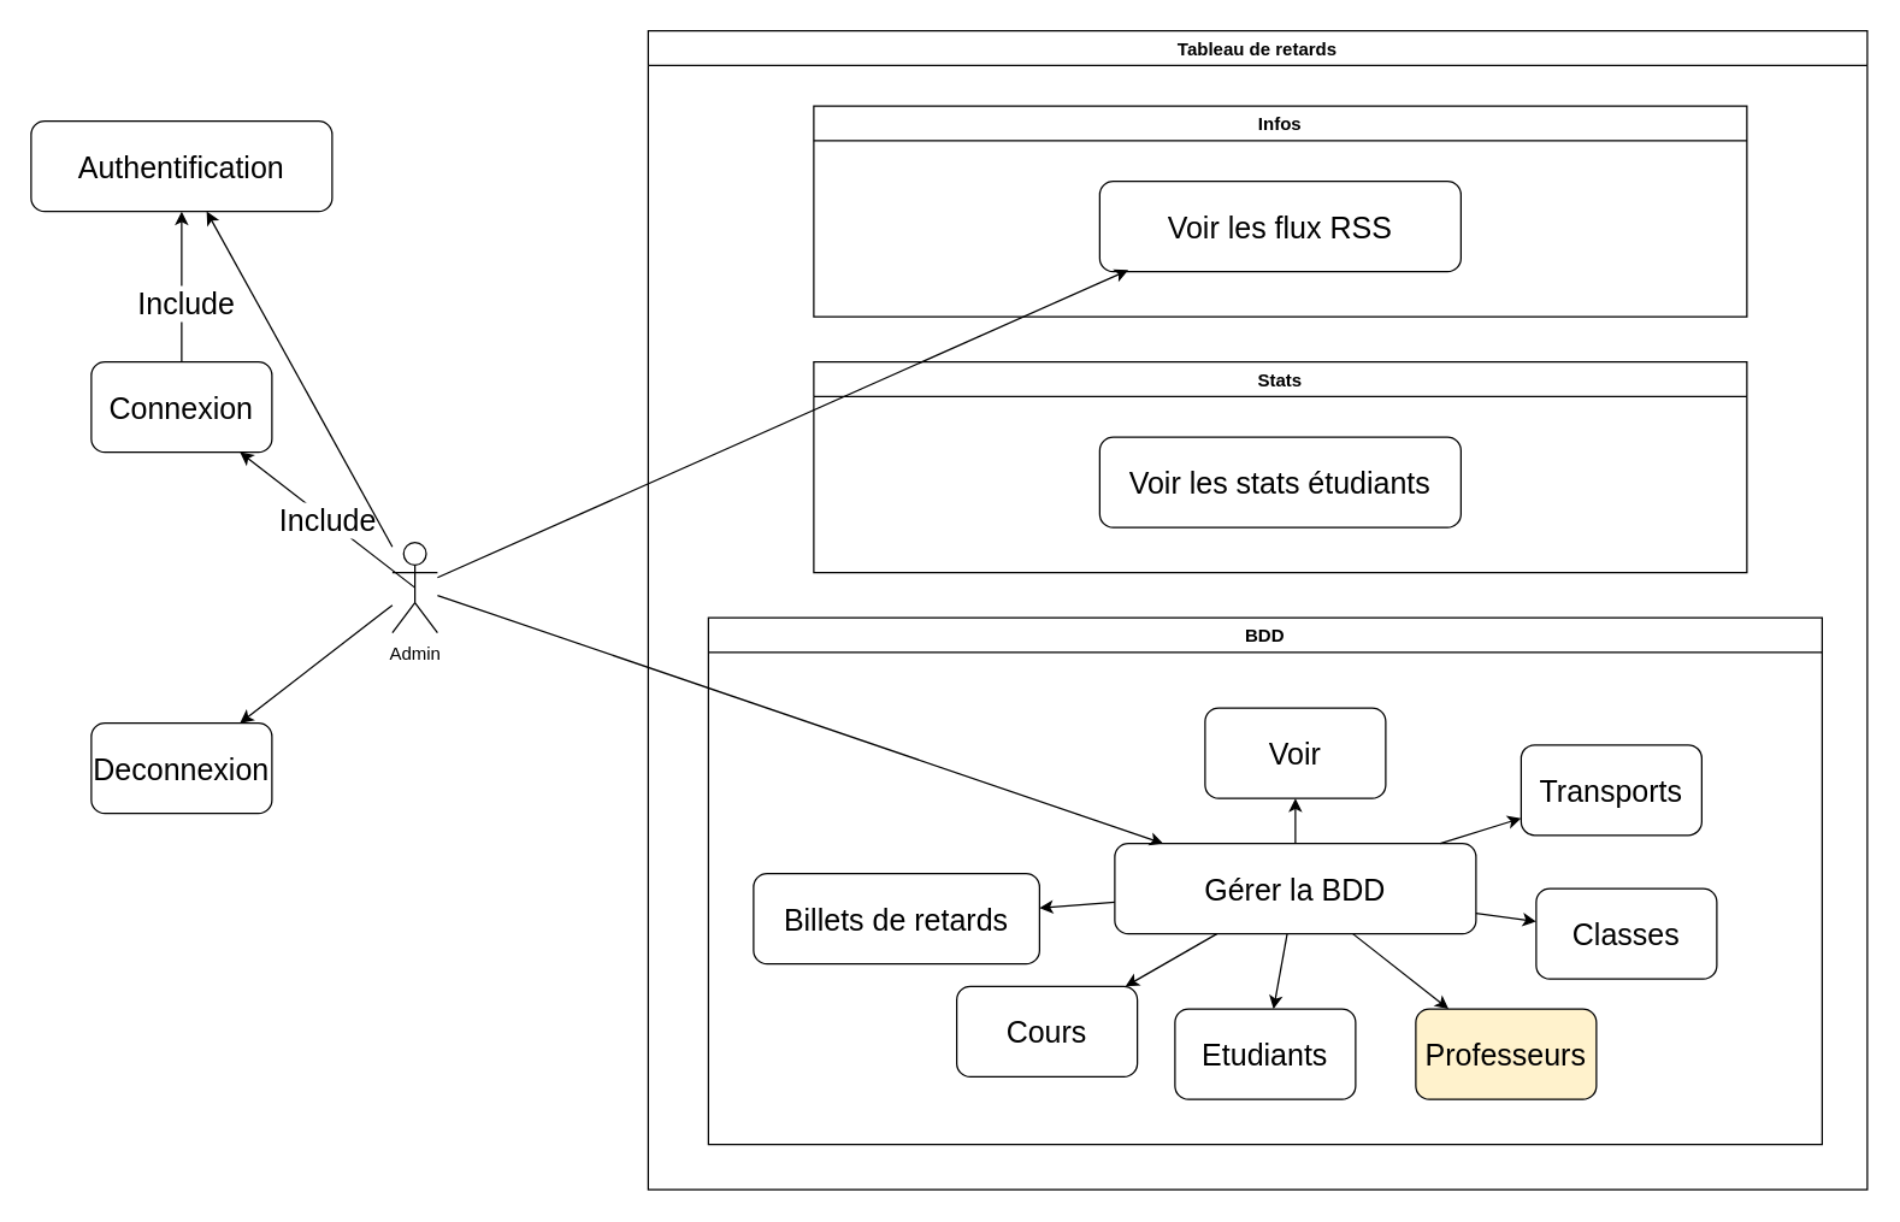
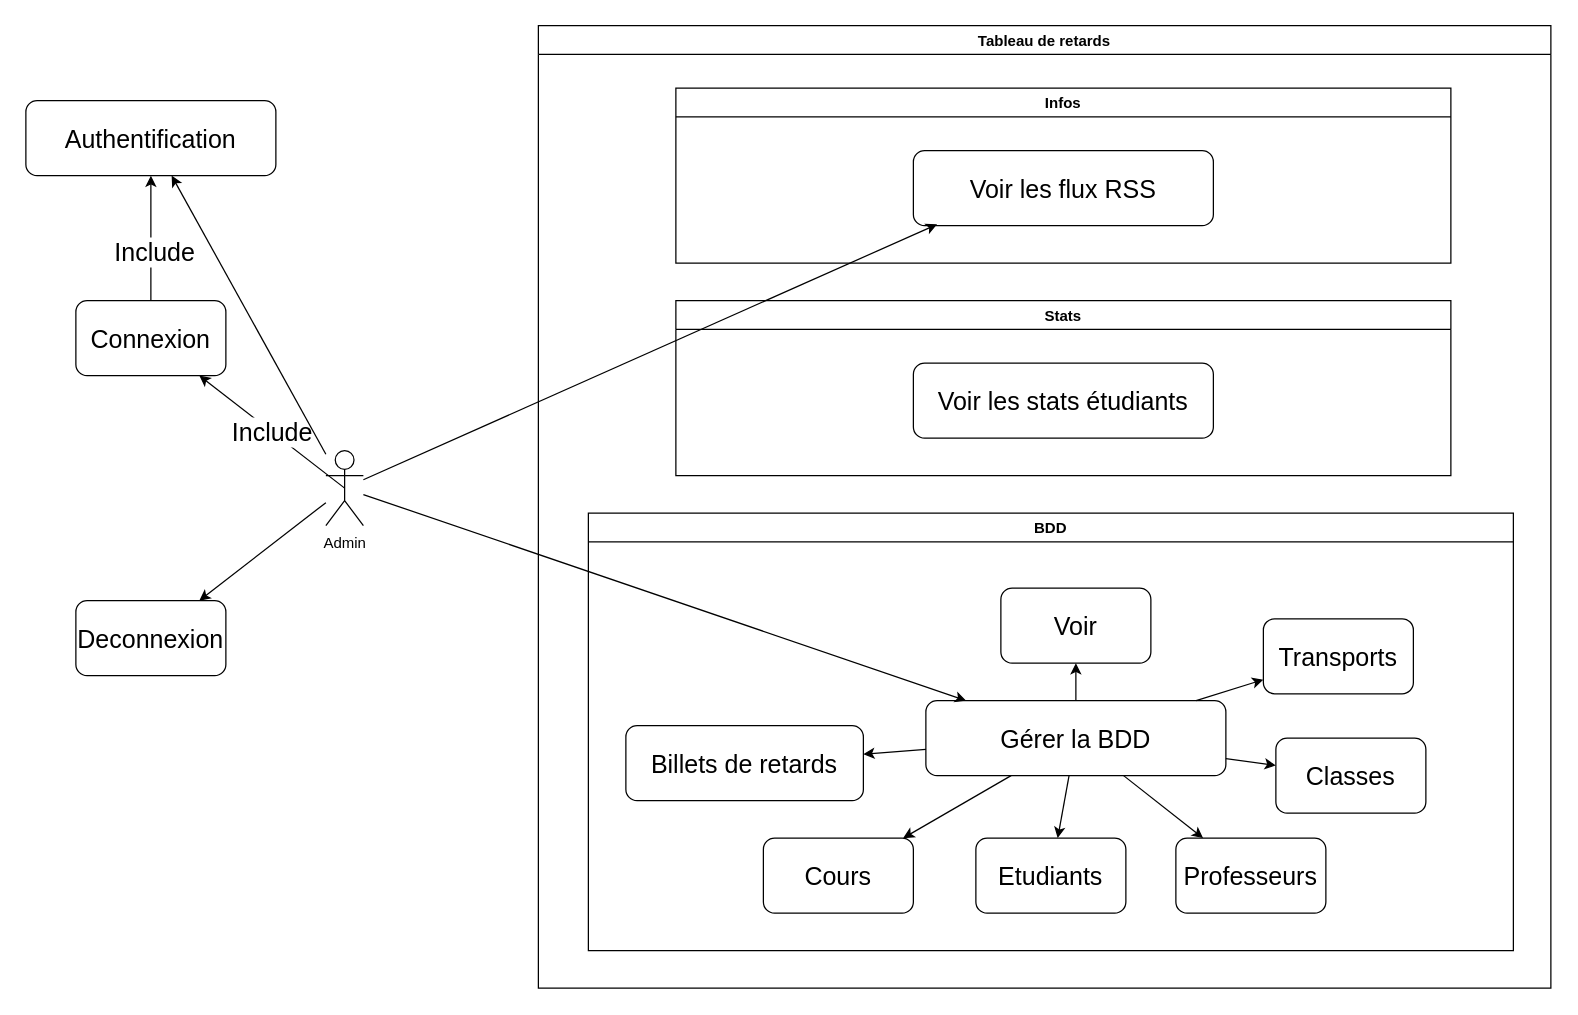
  <mxCell id="0" />
  <mxCell id="1" parent="0" />
  <mxCell id="2" value="&lt;div&gt;Admin&lt;/div&gt;" style="shape=umlActor;verticalLabelPosition=bottom;verticalAlign=top;html=1;outlineConnect=0;" parent="1" vertex="1"><mxGeometry x="260" y="360" width="30" height="60" as="geometry" /></mxCell>
  <mxCell id="3" value="" style="edgeStyle=orthogonalEdgeStyle;rounded=0;orthogonalLoop=1;jettySize=auto;html=1;fontSize=20;" parent="1" source="5" target="6" edge="1"><mxGeometry relative="1" as="geometry" /></mxCell>
  <mxCell id="4" value="Include" style="edgeLabel;html=1;align=center;verticalAlign=middle;resizable=0;points=[];fontSize=20;" parent="3" vertex="1" connectable="0"><mxGeometry x="-0.2" y="-2" relative="1" as="geometry"><mxPoint as="offset" /></mxGeometry></mxCell>
  <mxCell id="5" value="&lt;div align=&quot;justify&quot;&gt;&lt;font style=&quot;font-size: 20px;&quot;&gt;Connexion&lt;/font&gt;&lt;/div&gt;" style="rounded=1;whiteSpace=wrap;html=1;fontSize=20;" parent="1" vertex="1"><mxGeometry x="60" y="240" width="120" height="60" as="geometry" /></mxCell>
  <mxCell id="6" value="&lt;div align=&quot;justify&quot;&gt;Authentification&lt;/div&gt;" style="rounded=1;whiteSpace=wrap;html=1;fontSize=20;" parent="1" vertex="1"><mxGeometry x="20" y="80" width="200" height="60" as="geometry" /></mxCell>
  <mxCell id="7" value="" style="endArrow=classic;html=1;rounded=0;fontSize=20;exitX=0.5;exitY=0.5;exitDx=0;exitDy=0;exitPerimeter=0;" parent="1" source="2" target="5" edge="1"><mxGeometry relative="1" as="geometry"><mxPoint x="-80" y="300" as="sourcePoint" /><mxPoint x="20" y="300" as="targetPoint" /></mxGeometry></mxCell>
  <mxCell id="8" value="Include" style="edgeLabel;resizable=0;html=1;align=center;verticalAlign=middle;fontSize=20;" parent="7" connectable="0" vertex="1"><mxGeometry relative="1" as="geometry" /></mxCell>
  <mxCell id="9" value="&lt;div align=&quot;justify&quot;&gt;&lt;font style=&quot;font-size: 20px;&quot;&gt;Deconnexion&lt;/font&gt;&lt;/div&gt;" style="rounded=1;whiteSpace=wrap;html=1;fontSize=20;" parent="1" vertex="1"><mxGeometry x="60" y="480" width="120" height="60" as="geometry" /></mxCell>
  <mxCell id="10" value="" style="endArrow=classic;html=1;rounded=0;fontSize=20;" parent="1" source="2" target="9" edge="1"><mxGeometry relative="1" as="geometry"><mxPoint x="275" y="640" as="sourcePoint" /><mxPoint x="20" y="550" as="targetPoint" /></mxGeometry></mxCell>
  <mxCell id="11" value="Tableau de retards" style="swimlane;" parent="1" vertex="1"><mxGeometry x="430" y="20" width="810" height="770" as="geometry"><mxRectangle x="190" y="220" width="90" height="30" as="alternateBounds" /></mxGeometry></mxCell>
  <mxCell id="12" value="Infos" style="swimlane;startSize=23;" parent="11" vertex="1"><mxGeometry x="110" y="50" width="620" height="140" as="geometry" /></mxCell>
  <mxCell id="13" value="&lt;div align=&quot;center&quot;&gt;Voir les flux RSS&lt;br&gt;&lt;/div&gt;" style="rounded=1;whiteSpace=wrap;html=1;fontSize=20;" parent="12" vertex="1"><mxGeometry x="190" y="50" width="240" height="60" as="geometry" /></mxCell>
  <mxCell id="14" value="BDD" style="swimlane;" parent="11" vertex="1"><mxGeometry x="40" y="390" width="740" height="350" as="geometry" /></mxCell>
  <mxCell id="15" value="Gérer la BDD" style="rounded=1;whiteSpace=wrap;html=1;fontSize=20;" parent="14" vertex="1"><mxGeometry x="270" y="150" width="240" height="60" as="geometry" /></mxCell>
  <mxCell id="16" value="Etudiants" style="rounded=1;whiteSpace=wrap;html=1;fontSize=20;" parent="14" vertex="1"><mxGeometry x="310" y="260" width="120" height="60" as="geometry" /></mxCell>
- <mxCell id="17" value="Professeurs" style="rounded=1;whiteSpace=wrap;html=1;fontSize=20;fillColor=#fff2cc;" parent="14" vertex="1"><mxGeometry x="470" y="260" width="120" height="60" as="geometry" /></mxCell>
+ <mxCell id="17" value="Professeurs" style="rounded=1;whiteSpace=wrap;html=1;fontSize=20;" parent="14" vertex="1"><mxGeometry x="470" y="260" width="120" height="60" as="geometry" /></mxCell>
  <mxCell id="18" value="Classes" style="rounded=1;whiteSpace=wrap;html=1;fontSize=20;" parent="14" vertex="1"><mxGeometry x="550" y="180" width="120" height="60" as="geometry" /></mxCell>
  <mxCell id="19" value="" style="endArrow=classic;html=1;rounded=0;fontSize=20;" parent="14" source="15" target="16" edge="1"><mxGeometry width="50" height="50" relative="1" as="geometry"><mxPoint x="110" y="410" as="sourcePoint" /><mxPoint x="160" y="360" as="targetPoint" /></mxGeometry></mxCell>
  <mxCell id="20" value="" style="endArrow=classic;html=1;rounded=0;fontSize=20;" parent="14" source="15" target="18" edge="1"><mxGeometry width="50" height="50" relative="1" as="geometry"><mxPoint x="340" y="150" as="sourcePoint" /><mxPoint x="260" y="210" as="targetPoint" /></mxGeometry></mxCell>
  <mxCell id="21" value="" style="endArrow=classic;html=1;rounded=0;fontSize=20;" parent="14" source="15" target="17" edge="1"><mxGeometry width="50" height="50" relative="1" as="geometry"><mxPoint x="330" y="140" as="sourcePoint" /><mxPoint x="250" y="200" as="targetPoint" /></mxGeometry></mxCell>
  <mxCell id="22" value="Transports" style="rounded=1;whiteSpace=wrap;html=1;fontSize=20;" parent="14" vertex="1"><mxGeometry x="540" y="84.5" width="120" height="60" as="geometry" /></mxCell>
  <mxCell id="23" value="" style="endArrow=classic;html=1;rounded=0;fontSize=20;" parent="14" source="15" target="22" edge="1"><mxGeometry width="50" height="50" relative="1" as="geometry"><mxPoint x="410" y="140" as="sourcePoint" /><mxPoint x="490" y="200" as="targetPoint" /></mxGeometry></mxCell>
- <mxCell id="24" value="Cours" style="rounded=1;whiteSpace=wrap;html=1;fontSize=20;" parent="14" vertex="1"><mxGeometry x="165" y="245" width="120" height="60" as="geometry" /></mxCell>
+ <mxCell id="24" value="Cours" style="rounded=1;whiteSpace=wrap;html=1;fontSize=20;" parent="14" vertex="1"><mxGeometry x="140" y="260" width="120" height="60" as="geometry" /></mxCell>
  <mxCell id="25" value="" style="endArrow=classic;html=1;rounded=0;fontSize=20;" parent="14" source="15" target="24" edge="1"><mxGeometry width="50" height="50" relative="1" as="geometry"><mxPoint x="355" y="140" as="sourcePoint" /><mxPoint x="325" y="200" as="targetPoint" /></mxGeometry></mxCell>
  <mxCell id="26" value="Billets de retards" style="rounded=1;whiteSpace=wrap;html=1;fontSize=20;" parent="14" vertex="1"><mxGeometry x="30" y="170" width="190" height="60" as="geometry" /></mxCell>
  <mxCell id="27" value="" style="endArrow=classic;html=1;rounded=0;fontSize=20;" parent="14" source="15" target="26" edge="1"><mxGeometry width="50" height="50" relative="1" as="geometry"><mxPoint x="-190" y="173.589" as="sourcePoint" /><mxPoint x="188.96" y="-241.02" as="targetPoint" /></mxGeometry></mxCell>
  <mxCell id="28" value="Voir" style="rounded=1;whiteSpace=wrap;html=1;fontSize=20;" parent="14" vertex="1"><mxGeometry x="330" y="60" width="120" height="60" as="geometry" /></mxCell>
  <mxCell id="29" value="" style="endArrow=classic;html=1;rounded=0;fontSize=20;" parent="14" source="15" target="28" edge="1"><mxGeometry width="50" height="50" relative="1" as="geometry"><mxPoint x="468.182" y="220" as="sourcePoint" /><mxPoint x="590" y="273.6" as="targetPoint" /></mxGeometry></mxCell>
  <mxCell id="30" value="Stats" style="swimlane;startSize=23;" parent="11" vertex="1"><mxGeometry x="110" y="220" width="620" height="140" as="geometry" /></mxCell>
  <mxCell id="31" value="&lt;div align=&quot;center&quot;&gt;Voir les stats étudiants&lt;br&gt;&lt;/div&gt;" style="rounded=1;whiteSpace=wrap;html=1;fontSize=20;" parent="30" vertex="1"><mxGeometry x="190" y="50" width="240" height="60" as="geometry" /></mxCell>
  <mxCell id="32" value="" style="endArrow=classic;html=1;rounded=0;fontSize=20;entryX=0.079;entryY=0.983;entryDx=0;entryDy=0;entryPerimeter=0;" parent="1" source="2" target="13" edge="1"><mxGeometry width="50" height="50" relative="1" as="geometry"><mxPoint x="560" y="430" as="sourcePoint" /><mxPoint x="610" y="380" as="targetPoint" /></mxGeometry></mxCell>
  <mxCell id="33" value="" style="endArrow=classic;html=1;rounded=0;fontSize=20;" parent="1" source="2" target="15" edge="1"><mxGeometry width="50" height="50" relative="1" as="geometry"><mxPoint x="300" y="610" as="sourcePoint" /><mxPoint x="708.96" y="198.98" as="targetPoint" /></mxGeometry></mxCell>
  <mxCell id="34" value="" style="endArrow=classic;html=1;rounded=0;fontSize=20;" parent="1" source="2" target="6" edge="1"><mxGeometry width="50" height="50" relative="1" as="geometry"><mxPoint x="300" y="393.322" as="sourcePoint" /><mxPoint x="758.96" y="188.98" as="targetPoint" /></mxGeometry></mxCell>
